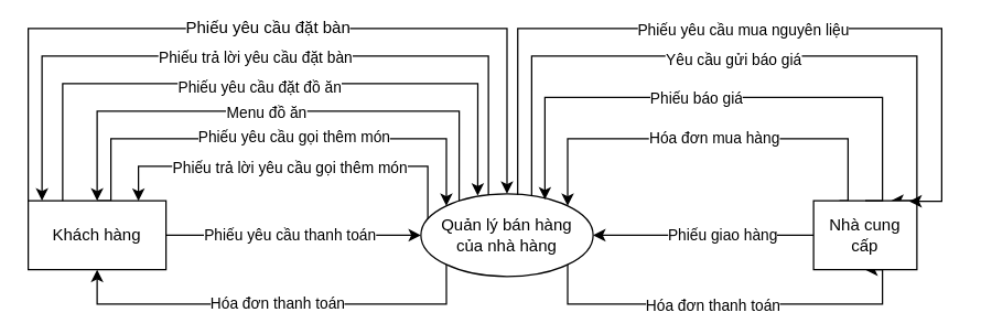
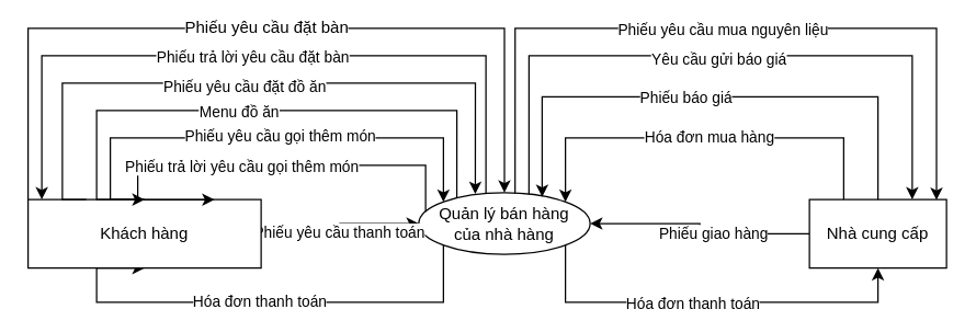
  <mxCell id="0" />
  <mxCell id="1" parent="0" />
  <mxCell id="2" style="edgeStyle=orthogonalEdgeStyle;rounded=0;orthogonalLoop=1;jettySize=auto;html=1;exitX=0.392;exitY=0.021;exitDx=0;exitDy=0;exitPerimeter=0;" edge="1" parent="1" source="10" target="17"><mxGeometry relative="1" as="geometry"><Array as="points"><mxPoint x="354" y="40" /><mxPoint x="30" y="40" /></Array></mxGeometry></mxCell>
  <mxCell id="3" value="Phiếu trả lời yêu cầu đặt bàn" style="edgeLabel;html=1;align=center;verticalAlign=middle;resizable=0;points=[];" vertex="1" connectable="0" parent="2"><mxGeometry x="0.019" relative="1" as="geometry"><mxPoint x="-1" as="offset" /></mxGeometry></mxCell>
  <mxCell id="4" style="edgeStyle=orthogonalEdgeStyle;rounded=0;orthogonalLoop=1;jettySize=auto;html=1;exitX=0;exitY=1;exitDx=0;exitDy=0;entryX=0.5;entryY=1;entryDx=0;entryDy=0;" edge="1" parent="1" source="10" target="17"><mxGeometry relative="1" as="geometry"><Array as="points"><mxPoint x="323" y="220" /><mxPoint x="70" y="220" /></Array></mxGeometry></mxCell>
  <mxCell id="5" value="Hóa đơn thanh toán" style="edgeLabel;html=1;align=center;verticalAlign=middle;resizable=0;points=[];" vertex="1" connectable="0" parent="4"><mxGeometry x="-0.01" y="-1" relative="1" as="geometry"><mxPoint as="offset" /></mxGeometry></mxCell>
  <mxCell id="6" style="edgeStyle=orthogonalEdgeStyle;rounded=0;orthogonalLoop=1;jettySize=auto;html=1;exitX=0.643;exitY=0.028;exitDx=0;exitDy=0;entryX=0.75;entryY=0;entryDx=0;entryDy=0;exitPerimeter=0;" edge="1" parent="1" source="10" target="22"><mxGeometry relative="1" as="geometry"><Array as="points"><mxPoint x="385" y="40" /><mxPoint x="665" y="40" /></Array></mxGeometry></mxCell>
  <mxCell id="7" value="Yêu cầu gửi báo giá" style="edgeLabel;html=1;align=center;verticalAlign=middle;resizable=0;points=[];" vertex="1" connectable="0" parent="6"><mxGeometry x="-0.018" y="-2" relative="1" as="geometry"><mxPoint as="offset" /></mxGeometry></mxCell>
  <mxCell id="8" style="edgeStyle=orthogonalEdgeStyle;rounded=0;orthogonalLoop=1;jettySize=auto;html=1;exitX=1;exitY=1;exitDx=0;exitDy=0;entryX=0.5;entryY=1;entryDx=0;entryDy=0;" edge="1" parent="1" source="10" target="22"><mxGeometry relative="1" as="geometry"><Array as="points"><mxPoint x="412" y="220" /><mxPoint x="640" y="220" /></Array></mxGeometry></mxCell>
  <mxCell id="9" value="Hóa đơn thanh toán" style="edgeLabel;html=1;align=center;verticalAlign=middle;resizable=0;points=[];" vertex="1" connectable="0" parent="8"><mxGeometry x="-0.09" relative="1" as="geometry"><mxPoint as="offset" /></mxGeometry></mxCell>
- <mxCell id="10" value="Quản lý bán hàng &lt;br&gt;của nhà hàng" style="shape=ellipse;html=1;dashed=0;whiteSpace=wrap;perimeter=ellipsePerimeter;" vertex="1" parent="1"><mxGeometry x="305" y="140" width="125" height="60" as="geometry" /></mxCell>
+ <mxCell id="10" value="Quản lý bán hàng &lt;br&gt;của nhà hàng" style="shape=ellipse;html=1;dashed=0;whiteSpace=wrap;perimeter=ellipsePerimeter;" vertex="1" parent="1"><mxGeometry x="305" y="140" width="125" height="45" as="geometry" /></mxCell>
  <mxCell id="11" style="edgeStyle=orthogonalEdgeStyle;rounded=0;orthogonalLoop=1;jettySize=auto;html=1;exitX=0;exitY=0;exitDx=0;exitDy=0;entryX=0.5;entryY=0;entryDx=0;entryDy=0;" edge="1" parent="1" source="17" target="10"><mxGeometry relative="1" as="geometry"><Array as="points"><mxPoint x="20" y="20" /><mxPoint x="367" y="20" /></Array></mxGeometry></mxCell>
  <mxCell id="12" value="&lt;span style=&quot;font-size: 12px;&quot;&gt;Phiếu yêu cầu đặt bàn&lt;/span&gt;" style="edgeLabel;html=1;align=center;verticalAlign=middle;resizable=0;points=[];" vertex="1" connectable="0" parent="11"><mxGeometry x="0.005" y="1" relative="1" as="geometry"><mxPoint as="offset" /></mxGeometry></mxCell>
  <mxCell id="13" style="edgeStyle=orthogonalEdgeStyle;rounded=0;orthogonalLoop=1;jettySize=auto;html=1;exitX=0.5;exitY=0;exitDx=0;exitDy=0;entryX=0;entryY=0;entryDx=0;entryDy=0;" edge="1" parent="1" source="17" target="10"><mxGeometry relative="1" as="geometry"><Array as="points"><mxPoint x="80" y="145" /><mxPoint x="80" y="100" /><mxPoint x="323" y="100" /></Array></mxGeometry></mxCell>
  <mxCell id="14" value="Phiếu yêu cầu gọi thêm món" style="edgeLabel;html=1;align=center;verticalAlign=middle;resizable=0;points=[];" vertex="1" connectable="0" parent="13"><mxGeometry x="-0.082" y="2" relative="1" as="geometry"><mxPoint x="28" as="offset" /></mxGeometry></mxCell>
  <mxCell id="15" style="edgeStyle=orthogonalEdgeStyle;rounded=0;orthogonalLoop=1;jettySize=auto;html=1;exitX=1;exitY=0.5;exitDx=0;exitDy=0;entryX=0;entryY=0.5;entryDx=0;entryDy=0;" edge="1" parent="1" source="17" target="10"><mxGeometry relative="1" as="geometry" /></mxCell>
  <mxCell id="16" value="Phiếu yêu cầu thanh toán" style="edgeLabel;html=1;align=center;verticalAlign=middle;resizable=0;points=[];" vertex="1" connectable="0" parent="15"><mxGeometry x="-0.041" y="1" relative="1" as="geometry"><mxPoint as="offset" /></mxGeometry></mxCell>
- <mxCell id="17" value="Khách hàng" style="html=1;dashed=0;whiteSpace=wrap;" vertex="1" parent="1"><mxGeometry x="20" y="145" width="100" height="50" as="geometry" /></mxCell>
+ <mxCell id="17" value="Khách hàng" style="html=1;dashed=0;whiteSpace=wrap;" vertex="1" parent="1"><mxGeometry x="20" y="145" width="170" height="50" as="geometry" /></mxCell>
  <mxCell id="18" style="edgeStyle=orthogonalEdgeStyle;rounded=0;orthogonalLoop=1;jettySize=auto;html=1;exitX=0.25;exitY=0;exitDx=0;exitDy=0;entryX=1;entryY=0;entryDx=0;entryDy=0;" edge="1" parent="1" source="22" target="10"><mxGeometry relative="1" as="geometry"><Array as="points"><mxPoint x="615" y="100" /><mxPoint x="412" y="100" /></Array></mxGeometry></mxCell>
  <mxCell id="19" value="Hóa đơn mua hàng" style="edgeLabel;html=1;align=center;verticalAlign=middle;resizable=0;points=[];" vertex="1" connectable="0" parent="18"><mxGeometry x="-0.02" y="-1" relative="1" as="geometry"><mxPoint as="offset" /></mxGeometry></mxCell>
  <mxCell id="20" style="edgeStyle=orthogonalEdgeStyle;rounded=0;orthogonalLoop=1;jettySize=auto;html=1;exitX=0;exitY=0.5;exitDx=0;exitDy=0;entryX=1;entryY=0.5;entryDx=0;entryDy=0;" edge="1" parent="1" source="22" target="10"><mxGeometry relative="1" as="geometry" /></mxCell>
  <mxCell id="21" value="Phiếu giao hàng" style="edgeLabel;html=1;align=center;verticalAlign=middle;resizable=0;points=[];" vertex="1" connectable="0" parent="20"><mxGeometry x="-0.157" y="-1" relative="1" as="geometry"><mxPoint as="offset" /></mxGeometry></mxCell>
- <mxCell id="22" value="Nhà cung cấp" style="html=1;dashed=0;whiteSpace=wrap;" vertex="1" parent="1"><mxGeometry x="590" y="145" width="75" height="50" as="geometry" /></mxCell>
+ <mxCell id="22" value="Nhà cung cấp" style="html=1;dashed=0;whiteSpace=wrap;" vertex="1" parent="1"><mxGeometry x="590" y="145" width="100" height="50" as="geometry" /></mxCell>
  <mxCell id="23" style="edgeStyle=orthogonalEdgeStyle;rounded=0;orthogonalLoop=1;jettySize=auto;html=1;exitX=0.25;exitY=0;exitDx=0;exitDy=0;entryX=0.33;entryY=0.022;entryDx=0;entryDy=0;entryPerimeter=0;" edge="1" parent="1" source="17" target="10"><mxGeometry relative="1" as="geometry"><Array as="points"><mxPoint x="45" y="60" /><mxPoint x="346" y="60" /></Array></mxGeometry></mxCell>
  <mxCell id="24" value="Phiếu yêu cầu đặt đồ ăn" style="edgeLabel;html=1;align=center;verticalAlign=middle;resizable=0;points=[];" vertex="1" connectable="0" parent="23"><mxGeometry x="-0.03" y="-2" relative="1" as="geometry"><mxPoint as="offset" /></mxGeometry></mxCell>
  <mxCell id="25" style="edgeStyle=orthogonalEdgeStyle;rounded=0;orthogonalLoop=1;jettySize=auto;html=1;exitX=0.222;exitY=0.085;exitDx=0;exitDy=0;entryX=0.5;entryY=0;entryDx=0;entryDy=0;exitPerimeter=0;" edge="1" parent="1" source="10" target="17"><mxGeometry relative="1" as="geometry"><Array as="points"><mxPoint x="333" y="80" /><mxPoint x="70" y="80" /></Array></mxGeometry></mxCell>
  <mxCell id="26" value="Menu đồ ăn" style="edgeLabel;html=1;align=center;verticalAlign=middle;resizable=0;points=[];" vertex="1" connectable="0" parent="25"><mxGeometry x="0.044" relative="1" as="geometry"><mxPoint as="offset" /></mxGeometry></mxCell>
  <mxCell id="27" style="edgeStyle=orthogonalEdgeStyle;rounded=0;orthogonalLoop=1;jettySize=auto;html=1;exitX=0.04;exitY=0.307;exitDx=0;exitDy=0;exitPerimeter=0;entryX=0.8;entryY=0.002;entryDx=0;entryDy=0;entryPerimeter=0;" edge="1" parent="1" source="10" target="17"><mxGeometry relative="1" as="geometry"><mxPoint x="110" y="140" as="targetPoint" /><Array as="points"><mxPoint x="310" y="120" /><mxPoint x="100" y="120" /></Array></mxGeometry></mxCell>
  <mxCell id="28" value="Phiếu trả lời yêu cầu gọi thêm món" style="edgeLabel;html=1;align=center;verticalAlign=middle;resizable=0;points=[];" vertex="1" connectable="0" parent="27"><mxGeometry x="0.121" relative="1" as="geometry"><mxPoint x="14" as="offset" /></mxGeometry></mxCell>
  <mxCell id="29" style="edgeStyle=orthogonalEdgeStyle;rounded=0;orthogonalLoop=1;jettySize=auto;html=1;exitX=0.5;exitY=0;exitDx=0;exitDy=0;entryX=0.72;entryY=0.068;entryDx=0;entryDy=0;entryPerimeter=0;" edge="1" parent="1" source="22" target="10"><mxGeometry relative="1" as="geometry"><Array as="points"><mxPoint x="640" y="70" /><mxPoint x="395" y="70" /></Array></mxGeometry></mxCell>
  <mxCell id="30" value="Phiếu báo giá" style="edgeLabel;html=1;align=center;verticalAlign=middle;resizable=0;points=[];" vertex="1" connectable="0" parent="29"><mxGeometry x="0.098" relative="1" as="geometry"><mxPoint as="offset" /></mxGeometry></mxCell>
  <mxCell id="31" style="edgeStyle=orthogonalEdgeStyle;rounded=0;orthogonalLoop=1;jettySize=auto;html=1;exitX=0.562;exitY=0.012;exitDx=0;exitDy=0;entryX=0.927;entryY=0.008;entryDx=0;entryDy=0;entryPerimeter=0;exitPerimeter=0;" edge="1" parent="1" source="10" target="22"><mxGeometry relative="1" as="geometry"><Array as="points"><mxPoint x="375" y="20" /><mxPoint x="683" y="20" /></Array></mxGeometry></mxCell>
  <mxCell id="32" value="Phiếu yêu cầu mua nguyên liệu" style="edgeLabel;html=1;align=center;verticalAlign=middle;resizable=0;points=[];" vertex="1" connectable="0" parent="31"><mxGeometry x="-0.017" relative="1" as="geometry"><mxPoint as="offset" /></mxGeometry></mxCell>
